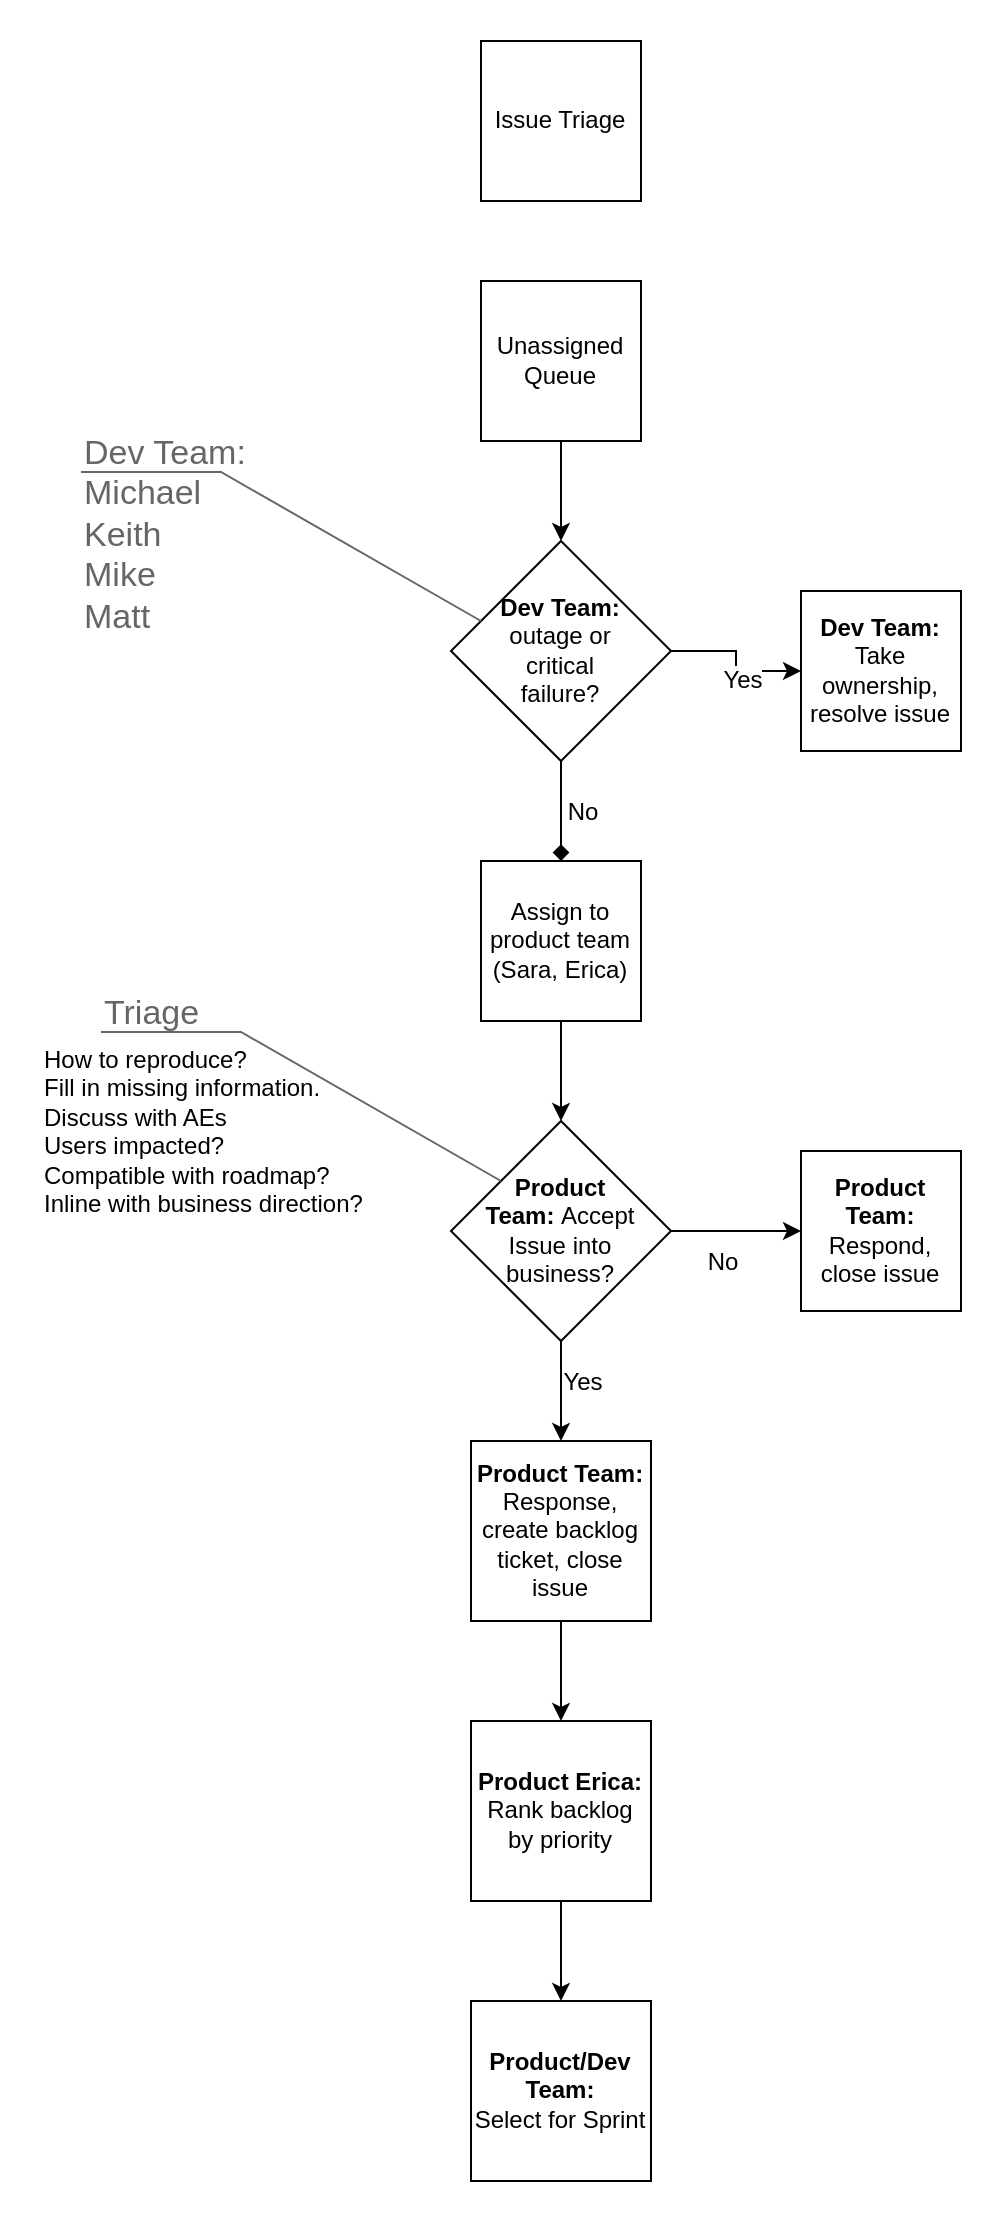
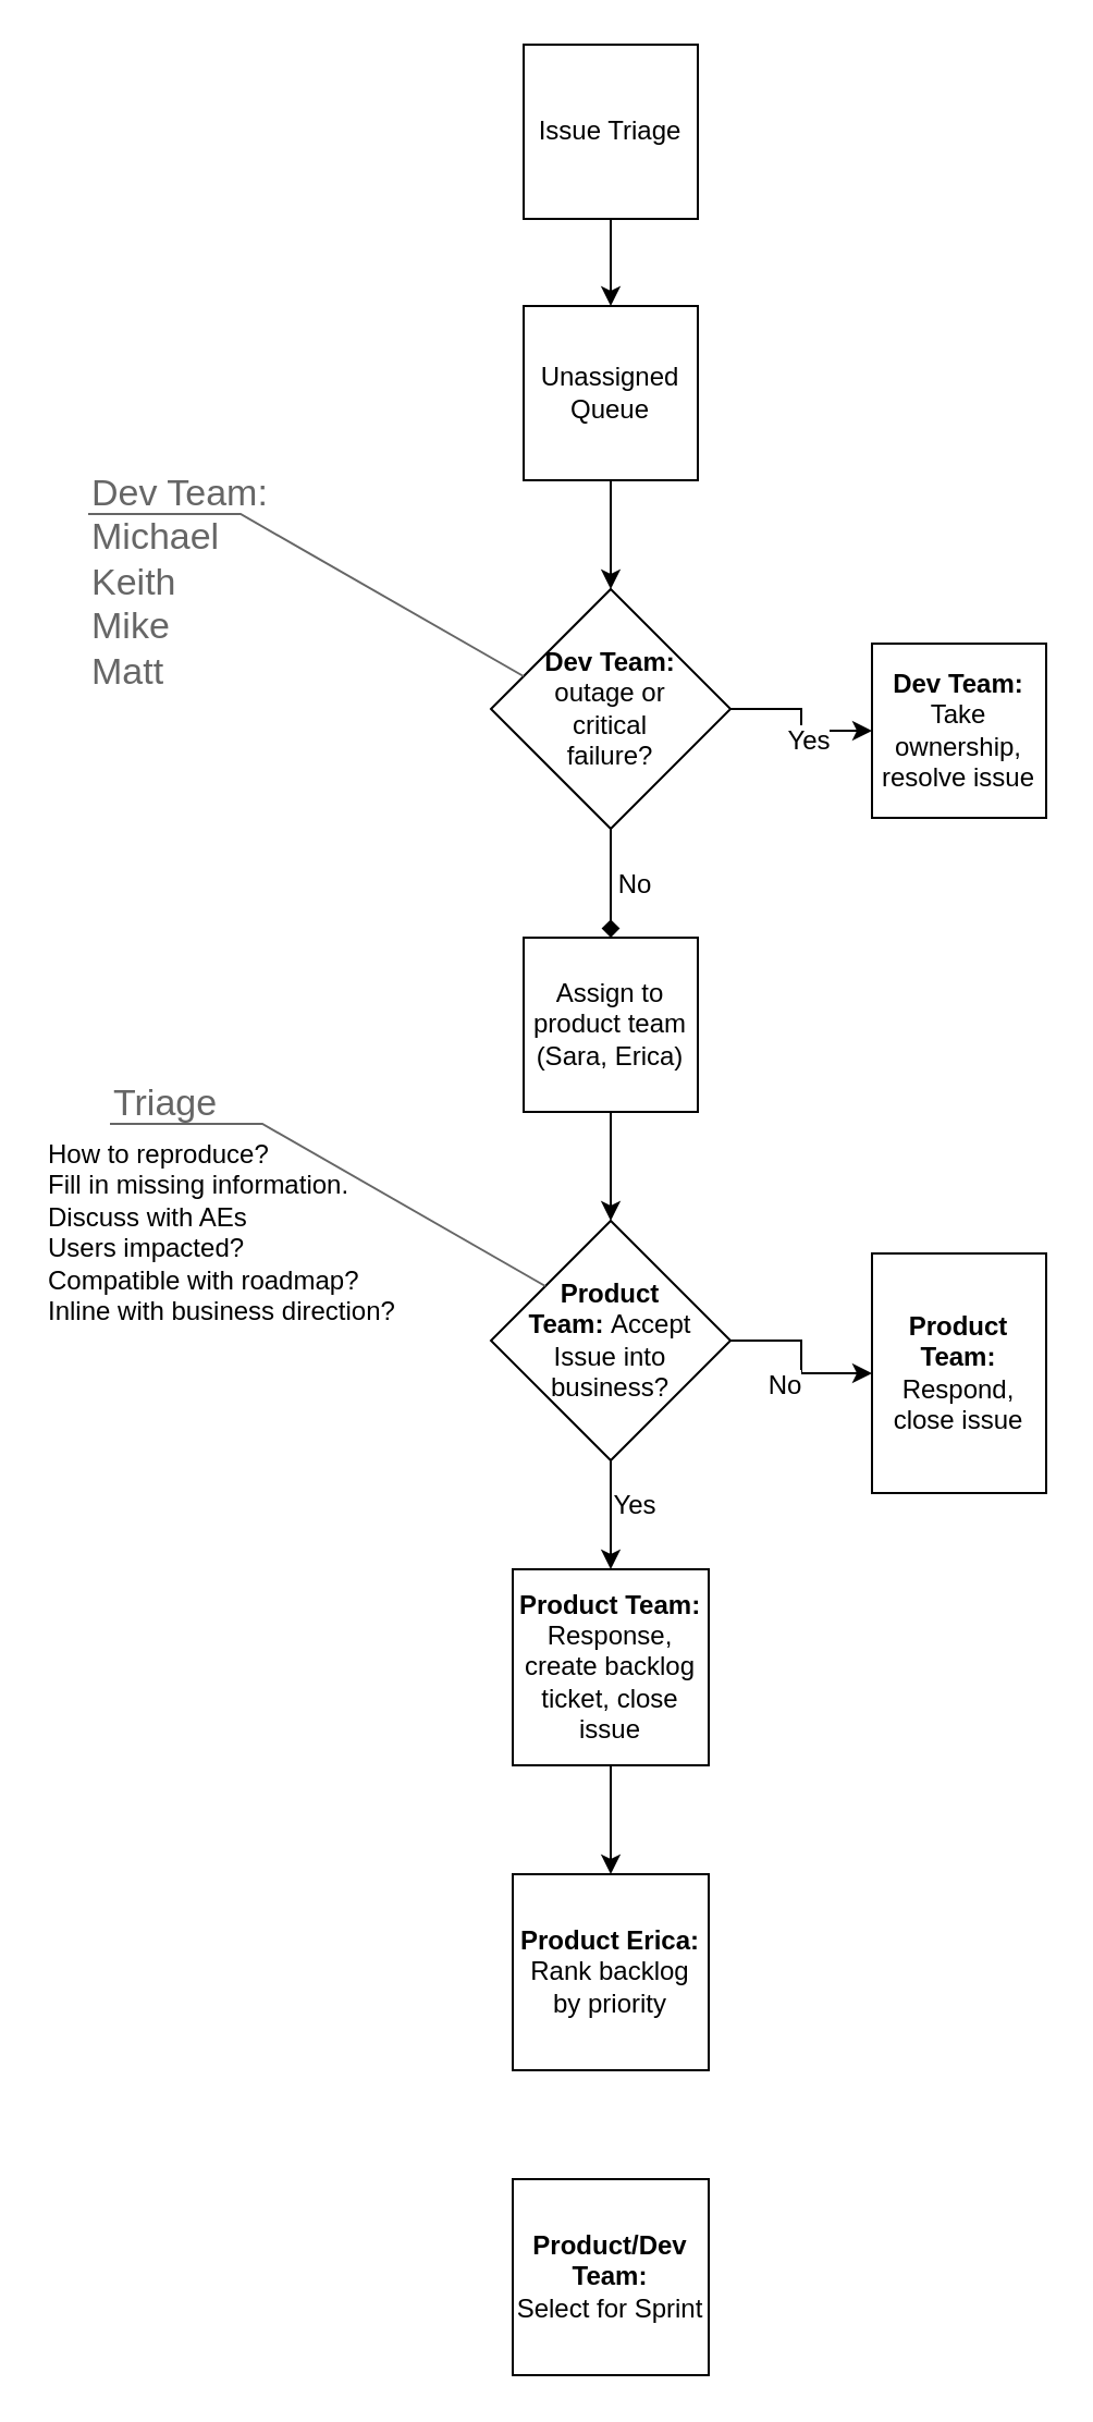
  <mxCell id="0" />
  <mxCell id="1" parent="0" />
+ <mxCell id="2" value="" style="edgeStyle=orthogonalEdgeStyle;rounded=0;orthogonalLoop=1;jettySize=auto;html=1;" parent="1" source="3" target="5" edge="1"><mxGeometry relative="1" as="geometry" /></mxCell>
  <mxCell id="3" value="Issue Triage" style="whiteSpace=wrap;html=1;aspect=fixed;" parent="1" vertex="1"><mxGeometry x="240" y="20" width="80" height="80" as="geometry" /></mxCell>
  <mxCell id="4" value="" style="edgeStyle=orthogonalEdgeStyle;rounded=0;orthogonalLoop=1;jettySize=auto;html=1;" parent="1" source="5" edge="1"><mxGeometry relative="1" as="geometry"><mxPoint x="280" y="270" as="targetPoint" /></mxGeometry></mxCell>
  <mxCell id="5" value="Unassigned Queue" style="whiteSpace=wrap;html=1;aspect=fixed;" parent="1" vertex="1"><mxGeometry x="240" y="140" width="80" height="80" as="geometry" /></mxCell>
  <mxCell id="6" style="edgeStyle=orthogonalEdgeStyle;rounded=0;orthogonalLoop=1;jettySize=auto;html=1;" parent="1" source="10" target="11" edge="1"><mxGeometry relative="1" as="geometry" /></mxCell>
  <mxCell id="7" value="Yes" style="text;html=1;resizable=0;points=[];align=center;verticalAlign=middle;labelBackgroundColor=#ffffff;" parent="6" vertex="1" connectable="0"><mxGeometry x="-0.108" y="-1" relative="1" as="geometry"><mxPoint x="3.5" y="14" as="offset" /></mxGeometry></mxCell>
  <mxCell id="8" style="edgeStyle=orthogonalEdgeStyle;rounded=0;orthogonalLoop=1;jettySize=auto;html=1;endArrow=diamond;" parent="1" source="10" target="13" edge="1"><mxGeometry relative="1" as="geometry" /></mxCell>
  <mxCell id="9" value="No" style="text;html=1;resizable=0;points=[];align=center;verticalAlign=middle;labelBackgroundColor=#ffffff;" parent="8" vertex="1" connectable="0"><mxGeometry x="0.04" y="1" relative="1" as="geometry"><mxPoint x="9" y="-1" as="offset" /></mxGeometry></mxCell>
  <mxCell id="10" value="&lt;b&gt;Dev Team:&lt;br&gt;&lt;/b&gt;outage or &lt;br&gt;critical &lt;br&gt;failure?" style="rhombus;whiteSpace=wrap;html=1;" parent="1" vertex="1"><mxGeometry x="225" y="270" width="110" height="110" as="geometry" /></mxCell>
  <mxCell id="11" value="&lt;b&gt;Dev Team: &lt;/b&gt;Take ownership, resolve issue" style="whiteSpace=wrap;html=1;aspect=fixed;" parent="1" vertex="1"><mxGeometry x="400" y="295" width="80" height="80" as="geometry" /></mxCell>
  <mxCell id="12" style="edgeStyle=orthogonalEdgeStyle;rounded=0;orthogonalLoop=1;jettySize=auto;html=1;" parent="1" source="13" target="18" edge="1"><mxGeometry relative="1" as="geometry" /></mxCell>
  <mxCell id="13" value="Assign to product team (Sara, Erica)" style="whiteSpace=wrap;html=1;aspect=fixed;" parent="1" vertex="1"><mxGeometry x="240" y="430" width="80" height="80" as="geometry" /></mxCell>
  <mxCell id="14" style="edgeStyle=orthogonalEdgeStyle;rounded=0;orthogonalLoop=1;jettySize=auto;html=1;" parent="1" source="18" target="19" edge="1"><mxGeometry relative="1" as="geometry" /></mxCell>
  <mxCell id="15" value="No" style="text;html=1;resizable=0;points=[];align=center;verticalAlign=middle;labelBackgroundColor=#ffffff;" parent="14" vertex="1" connectable="0"><mxGeometry x="-0.015" y="-1" relative="1" as="geometry"><mxPoint x="-7" y="14" as="offset" /></mxGeometry></mxCell>
  <mxCell id="16" style="edgeStyle=orthogonalEdgeStyle;rounded=0;orthogonalLoop=1;jettySize=auto;html=1;" parent="1" source="18" target="21" edge="1"><mxGeometry relative="1" as="geometry" /></mxCell>
  <mxCell id="17" value="Yes" style="text;html=1;resizable=0;points=[];align=center;verticalAlign=middle;labelBackgroundColor=#ffffff;" parent="16" vertex="1" connectable="0"><mxGeometry x="-0.12" y="4" relative="1" as="geometry"><mxPoint x="6" y="-2" as="offset" /></mxGeometry></mxCell>
  <mxCell id="18" value="&lt;b&gt;Product &lt;br&gt;Team: &lt;/b&gt;Accept &lt;br&gt;Issue into &lt;br&gt;business?" style="rhombus;whiteSpace=wrap;html=1;" parent="1" vertex="1"><mxGeometry x="225" y="560" width="110" height="110" as="geometry" /></mxCell>
- <mxCell id="19" value="&lt;b&gt;Product Team:&lt;/b&gt;&lt;br&gt;Respond, close issue" style="whiteSpace=wrap;html=1;aspect=fixed;" parent="1" vertex="1"><mxGeometry x="400" y="575" width="80" height="80" as="geometry" /></mxCell>
+ <mxCell id="19" value="&lt;b&gt;Product Team:&lt;/b&gt;&lt;br&gt;Respond, close issue" style="whiteSpace=wrap;html=1;aspect=fixed;" parent="1" vertex="1"><mxGeometry x="400" y="575" width="80" height="110" as="geometry" /></mxCell>
  <mxCell id="20" style="edgeStyle=orthogonalEdgeStyle;rounded=0;orthogonalLoop=1;jettySize=auto;html=1;entryX=0.5;entryY=0;entryDx=0;entryDy=0;" parent="1" source="21" target="26" edge="1"><mxGeometry relative="1" as="geometry" /></mxCell>
  <mxCell id="21" value="&lt;b&gt;Product Team:&lt;/b&gt;&lt;br&gt;Response, create backlog ticket, close issue" style="whiteSpace=wrap;html=1;aspect=fixed;" parent="1" vertex="1"><mxGeometry x="235" y="720" width="90" height="90" as="geometry" /></mxCell>
  <mxCell id="22" value="Dev Team:&lt;br&gt;Michael &lt;br&gt;Keith&lt;br&gt;Mike&lt;br&gt;Matt" style="strokeWidth=1;shadow=0;dashed=0;align=center;html=1;shape=mxgraph.mockup.text.callout;linkText=;textSize=17;textColor=#666666;callDir=NW;callStyle=line;fontSize=17;fontColor=#666666;align=left;verticalAlign=top;strokeColor=#666666;" parent="1" vertex="1"><mxGeometry x="40" y="210" width="200" height="100" as="geometry" /></mxCell>
  <mxCell id="23" value="Triage" style="strokeWidth=1;shadow=0;dashed=0;align=center;html=1;shape=mxgraph.mockup.text.callout;linkText=;textSize=17;textColor=#666666;callDir=NW;callStyle=line;fontSize=17;fontColor=#666666;align=left;verticalAlign=top;strokeColor=#666666;" parent="1" vertex="1"><mxGeometry x="50" y="490" width="200" height="100" as="geometry" /></mxCell>
  <mxCell id="24" value="How to reproduce?&lt;br&gt;Fill in missing information.&lt;br&gt;Discuss with AEs&lt;br&gt;Users impacted?&lt;br&gt;Compatible with roadmap?&lt;br&gt;Inline with business direction?" style="text;html=1;resizable=0;points=[];autosize=1;align=left;verticalAlign=top;spacingTop=-4;" parent="1" vertex="1"><mxGeometry x="20" y="520" width="170" height="90" as="geometry" /></mxCell>
- <mxCell id="25" value="" style="edgeStyle=orthogonalEdgeStyle;rounded=0;orthogonalLoop=1;jettySize=auto;html=1;" parent="1" source="26" target="27" edge="1"><mxGeometry relative="1" as="geometry" /></mxCell>
  <mxCell id="26" value="&lt;b&gt;Product Erica:&lt;/b&gt;&lt;br&gt;Rank backlog by priority" style="whiteSpace=wrap;html=1;aspect=fixed;" parent="1" vertex="1"><mxGeometry x="235" y="860" width="90" height="90" as="geometry" /></mxCell>
  <mxCell id="27" value="&lt;b&gt;Product/Dev Team:&lt;/b&gt;&lt;br&gt;Select for Sprint" style="whiteSpace=wrap;html=1;aspect=fixed;" parent="1" vertex="1"><mxGeometry x="235" y="1000" width="90" height="90" as="geometry" /></mxCell>
